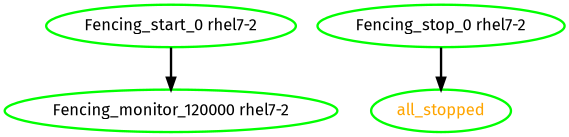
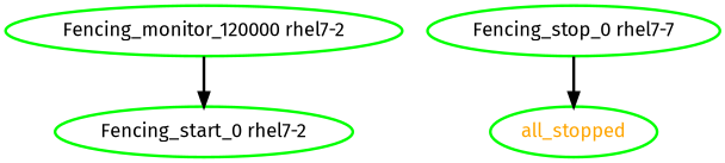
  digraph {
    fontname="Fira Sans"
    node [color=green fontcolor=black fontname="Fira Sans" style=bold]
    edge [fontname="Fira Sans" style=bold]
    "Fencing_start_0 rhel7-2"
    "Fencing_monitor_120000 rhel7-2"
    all_stopped [fontcolor=orange]
-   "Fencing_stop_0 rhel7-2"
-   "Fencing_start_0 rhel7-2" -> "Fencing_monitor_120000 rhel7-2"
+   "Fencing_stop_0 rhel7-2" [label="Fencing_stop_0 rhel7-7"]
+   "Fencing_monitor_120000 rhel7-2" -> "Fencing_start_0 rhel7-2"
    "Fencing_stop_0 rhel7-2" -> all_stopped
  }
